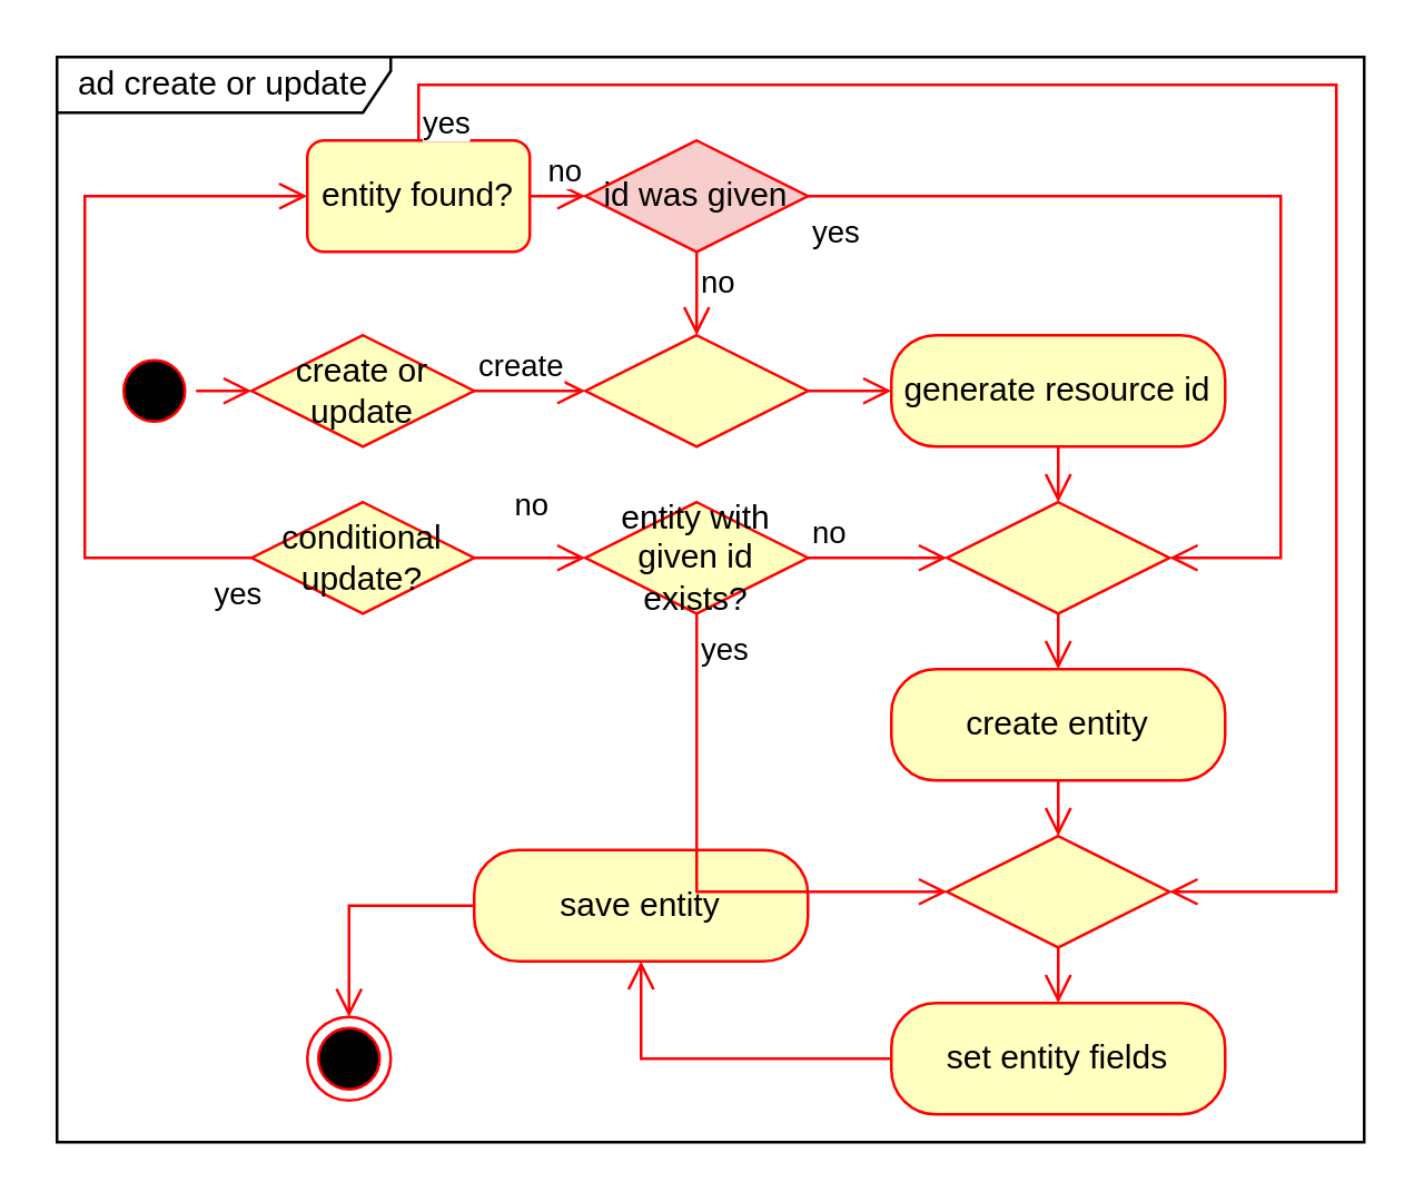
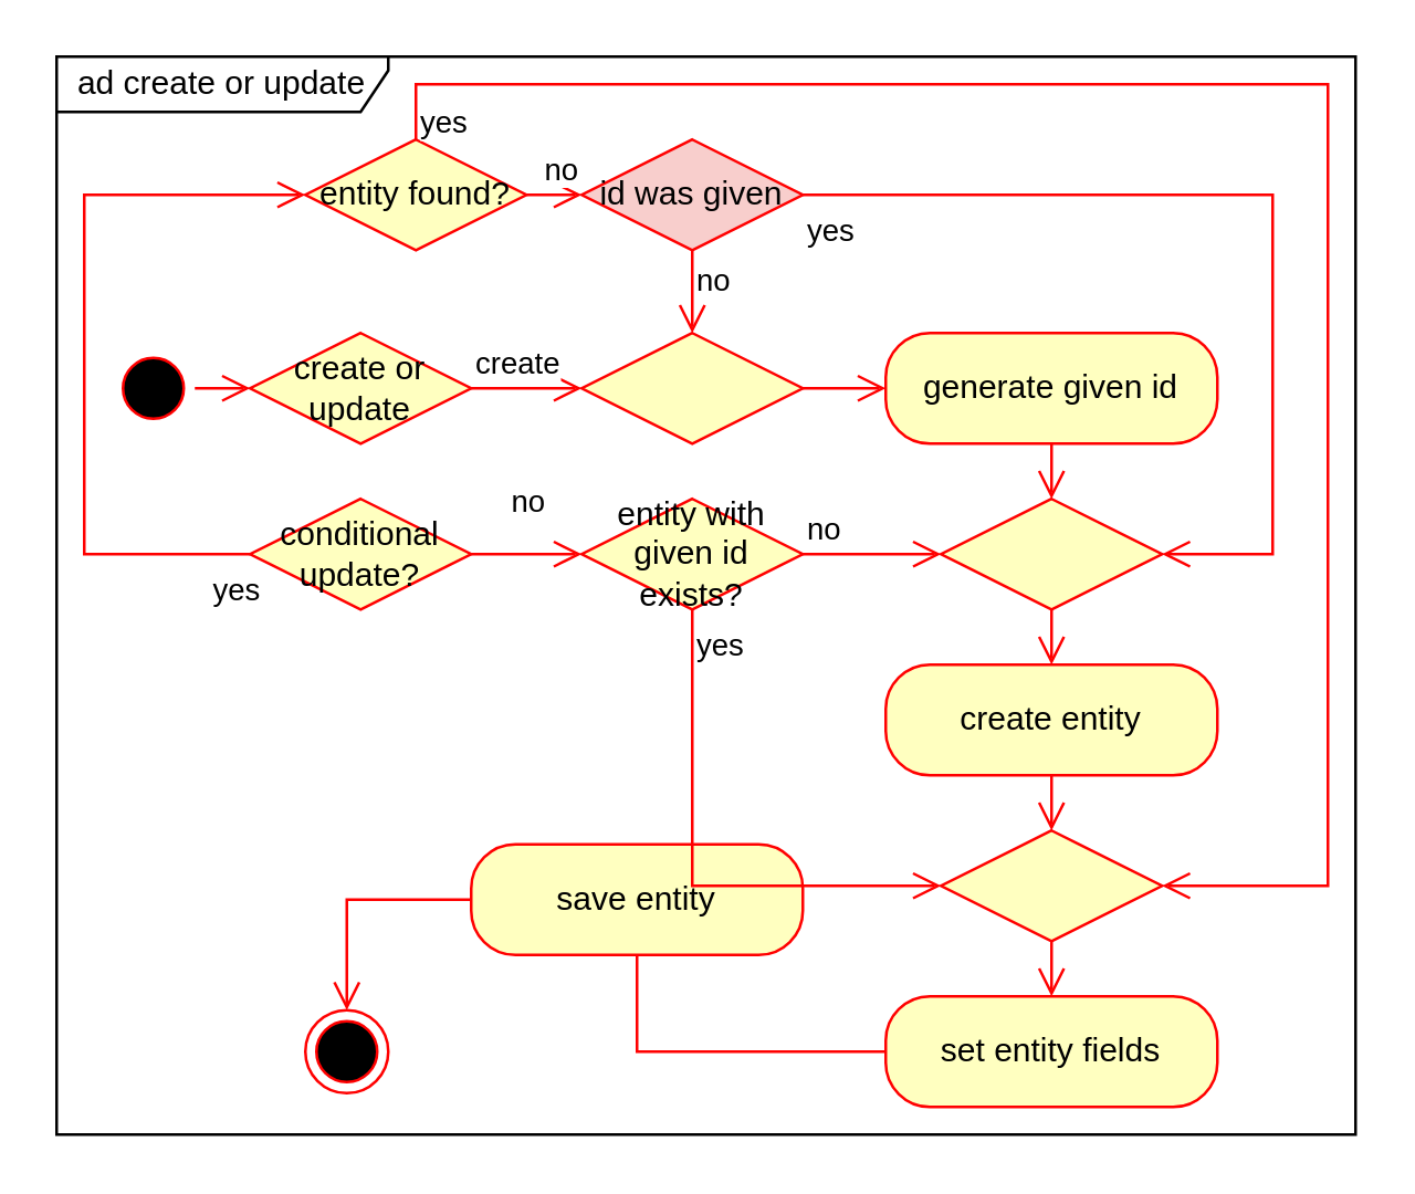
  <mxCell id="0" />
  <mxCell id="1" parent="0" />
  <mxCell id="2" value="ad create or update" style="shape=umlFrame;whiteSpace=wrap;html=1;width=120;height=20;" vertex="1" parent="1"><mxGeometry x="20" y="20" width="470" height="390" as="geometry" /></mxCell>
  <mxCell id="3" value="" style="ellipse;html=1;shape=startState;fillColor=#000000;strokeColor=#ff0000;" vertex="1" parent="1"><mxGeometry x="40" y="125" width="30" height="30" as="geometry" /></mxCell>
  <mxCell id="4" value="" style="edgeStyle=orthogonalEdgeStyle;html=1;verticalAlign=bottom;endArrow=open;endSize=8;strokeColor=#ff0000;rounded=0;" edge="1" source="3" parent="1" target="5"><mxGeometry relative="1" as="geometry"><mxPoint x="125" y="110" as="targetPoint" /></mxGeometry></mxCell>
  <mxCell id="5" value="create or update" style="rhombus;whiteSpace=wrap;html=1;fillColor=#ffffc0;strokeColor=#ff0000;" vertex="1" parent="1"><mxGeometry x="90" y="120" width="80" height="40" as="geometry" /></mxCell>
  <mxCell id="6" value="create" style="edgeStyle=orthogonalEdgeStyle;html=1;align=left;verticalAlign=bottom;endArrow=open;endSize=8;strokeColor=#ff0000;rounded=0;" edge="1" source="5" parent="1" target="9"><mxGeometry x="-1" relative="1" as="geometry"><mxPoint x="270" y="140" as="targetPoint" /></mxGeometry></mxCell>
- <mxCell id="7" value="generate resource id" style="rounded=1;whiteSpace=wrap;html=1;arcSize=40;fontColor=#000000;fillColor=#ffffc0;strokeColor=#ff0000;" vertex="1" parent="1"><mxGeometry x="320" y="120" width="120" height="40" as="geometry" /></mxCell>
+ <mxCell id="7" value="generate given id" style="rounded=1;whiteSpace=wrap;html=1;arcSize=40;fontColor=#000000;fillColor=#ffffc0;strokeColor=#ff0000;" vertex="1" parent="1"><mxGeometry x="320" y="120" width="120" height="40" as="geometry" /></mxCell>
  <mxCell id="8" value="" style="edgeStyle=orthogonalEdgeStyle;html=1;verticalAlign=bottom;endArrow=open;endSize=8;strokeColor=#ff0000;rounded=0;" edge="1" source="7" parent="1" target="13"><mxGeometry relative="1" as="geometry"><mxPoint x="490" y="140" as="targetPoint" /></mxGeometry></mxCell>
  <mxCell id="9" value="" style="rhombus;whiteSpace=wrap;html=1;fillColor=#ffffc0;strokeColor=#ff0000;" vertex="1" parent="1"><mxGeometry x="210" y="120" width="80" height="40" as="geometry" /></mxCell>
  <mxCell id="10" value="" style="edgeStyle=orthogonalEdgeStyle;html=1;align=left;verticalAlign=bottom;endArrow=open;endSize=8;strokeColor=#ff0000;rounded=0;" edge="1" source="9" parent="1" target="7"><mxGeometry x="-1" relative="1" as="geometry"><mxPoint x="350" y="330" as="targetPoint" /></mxGeometry></mxCell>
  <mxCell id="11" value="create entity" style="rounded=1;whiteSpace=wrap;html=1;arcSize=40;fontColor=#000000;fillColor=#ffffc0;strokeColor=#ff0000;" vertex="1" parent="1"><mxGeometry x="320" y="240" width="120" height="40" as="geometry" /></mxCell>
  <mxCell id="12" value="" style="edgeStyle=orthogonalEdgeStyle;html=1;verticalAlign=bottom;endArrow=open;endSize=8;strokeColor=#ff0000;rounded=0;" edge="1" source="11" parent="1" target="17"><mxGeometry relative="1" as="geometry"><mxPoint x="460" y="430" as="targetPoint" /></mxGeometry></mxCell>
  <mxCell id="13" value="" style="rhombus;whiteSpace=wrap;html=1;fillColor=#ffffc0;strokeColor=#ff0000;" vertex="1" parent="1"><mxGeometry x="340" y="180" width="80" height="40" as="geometry" /></mxCell>
  <mxCell id="14" value="" style="edgeStyle=orthogonalEdgeStyle;html=1;align=left;verticalAlign=bottom;endArrow=open;endSize=8;strokeColor=#ff0000;rounded=0;" edge="1" source="13" parent="1" target="11"><mxGeometry x="-1" relative="1" as="geometry"><mxPoint x="550" y="230" as="targetPoint" /></mxGeometry></mxCell>
  <mxCell id="15" value="set entity fields" style="rounded=1;whiteSpace=wrap;html=1;arcSize=40;fontColor=#000000;fillColor=#ffffc0;strokeColor=#ff0000;" vertex="1" parent="1"><mxGeometry x="320" y="360" width="120" height="40" as="geometry" /></mxCell>
- <mxCell id="16" value="" style="edgeStyle=orthogonalEdgeStyle;html=1;verticalAlign=bottom;endArrow=open;endSize=8;strokeColor=#ff0000;rounded=0;" edge="1" source="15" parent="1" target="19"><mxGeometry relative="1" as="geometry"><mxPoint x="610" y="380" as="targetPoint" /></mxGeometry></mxCell>
+ <mxCell id="16" value="" style="edgeStyle=orthogonalEdgeStyle;html=1;verticalAlign=bottom;endArrow=none;endSize=8;strokeColor=#ff0000;rounded=0;" edge="1" source="15" parent="1" target="19"><mxGeometry relative="1" as="geometry"><mxPoint x="610" y="380" as="targetPoint" /></mxGeometry></mxCell>
  <mxCell id="17" value="" style="rhombus;whiteSpace=wrap;html=1;fillColor=#ffffc0;strokeColor=#ff0000;" vertex="1" parent="1"><mxGeometry x="340" y="300" width="80" height="40" as="geometry" /></mxCell>
  <mxCell id="18" value="" style="edgeStyle=orthogonalEdgeStyle;html=1;align=left;verticalAlign=bottom;endArrow=open;endSize=8;strokeColor=#ff0000;rounded=0;" edge="1" source="17" parent="1" target="15"><mxGeometry x="-1" relative="1" as="geometry"><mxPoint x="420" y="380" as="targetPoint" /></mxGeometry></mxCell>
  <mxCell id="19" value="save entity" style="rounded=1;whiteSpace=wrap;html=1;arcSize=40;fontColor=#000000;fillColor=#ffffc0;strokeColor=#ff0000;" vertex="1" parent="1"><mxGeometry x="170" y="305" width="120" height="40" as="geometry" /></mxCell>
  <mxCell id="20" value="" style="edgeStyle=orthogonalEdgeStyle;html=1;verticalAlign=bottom;endArrow=open;endSize=8;strokeColor=#ff0000;rounded=0;" edge="1" source="19" parent="1" target="21"><mxGeometry relative="1" as="geometry"><mxPoint x="140" y="470" as="targetPoint" /></mxGeometry></mxCell>
  <mxCell id="21" value="" style="ellipse;html=1;shape=endState;fillColor=#000000;strokeColor=#ff0000;" vertex="1" parent="1"><mxGeometry x="110" y="365" width="30" height="30" as="geometry" /></mxCell>
  <mxCell id="22" value="conditional update?" style="rhombus;whiteSpace=wrap;html=1;fillColor=#ffffc0;strokeColor=#ff0000;" vertex="1" parent="1"><mxGeometry x="90" y="180" width="80" height="40" as="geometry" /></mxCell>
  <mxCell id="23" value="no" style="edgeStyle=orthogonalEdgeStyle;html=1;align=left;verticalAlign=bottom;endArrow=open;endSize=8;strokeColor=#ff0000;rounded=0;" edge="1" source="22" parent="1" target="25"><mxGeometry x="-0.333" y="10" relative="1" as="geometry"><mxPoint x="130" y="280" as="targetPoint" /><mxPoint as="offset" /></mxGeometry></mxCell>
  <mxCell id="24" value="yes" style="edgeStyle=orthogonalEdgeStyle;html=1;align=left;verticalAlign=top;endArrow=open;endSize=8;strokeColor=#ff0000;rounded=0;" edge="1" source="22" parent="1" target="28"><mxGeometry x="-0.889" relative="1" as="geometry"><mxPoint x="20" y="330" as="targetPoint" /><Array as="points"><mxPoint x="30" y="200" /><mxPoint x="30" y="70" /></Array><mxPoint as="offset" /></mxGeometry></mxCell>
  <mxCell id="25" value="entity with given id exists?" style="rhombus;whiteSpace=wrap;html=1;fillColor=#ffffc0;strokeColor=#ff0000;" vertex="1" parent="1"><mxGeometry x="210" y="180" width="80" height="40" as="geometry" /></mxCell>
  <mxCell id="26" value="no" style="edgeStyle=orthogonalEdgeStyle;html=1;align=left;verticalAlign=bottom;endArrow=open;endSize=8;strokeColor=#ff0000;rounded=0;" edge="1" source="25" parent="1" target="13"><mxGeometry x="-1" relative="1" as="geometry"><mxPoint x="260" y="310" as="targetPoint" /><Array as="points"><mxPoint x="280" y="200" /><mxPoint x="280" y="200" /></Array></mxGeometry></mxCell>
  <mxCell id="27" value="yes" style="edgeStyle=orthogonalEdgeStyle;html=1;align=left;verticalAlign=top;endArrow=open;endSize=8;strokeColor=#ff0000;rounded=0;" edge="1" source="25" parent="1" target="17"><mxGeometry x="-1" relative="1" as="geometry"><mxPoint x="70" y="340" as="targetPoint" /><Array as="points"><mxPoint x="250" y="320" /></Array></mxGeometry></mxCell>
- <mxCell id="28" value="entity found?" style="whiteSpace=wrap;html=1;fillColor=#ffffc0;strokeColor=#ff0000;rounded=1;" vertex="1" parent="1"><mxGeometry x="110" y="50" width="80" height="40" as="geometry" /></mxCell>
+ <mxCell id="28" value="entity found?" style="rhombus;whiteSpace=wrap;html=1;fillColor=#ffffc0;strokeColor=#ff0000;" vertex="1" parent="1"><mxGeometry x="110" y="50" width="80" height="40" as="geometry" /></mxCell>
  <mxCell id="29" value="no" style="edgeStyle=orthogonalEdgeStyle;html=1;align=left;verticalAlign=bottom;endArrow=open;endSize=8;strokeColor=#ff0000;rounded=0;" edge="1" source="28" parent="1" target="31"><mxGeometry x="-0.5" relative="1" as="geometry"><mxPoint x="50" y="30" as="targetPoint" /><mxPoint as="offset" /></mxGeometry></mxCell>
  <mxCell id="30" value="yes" style="edgeStyle=orthogonalEdgeStyle;html=1;align=left;verticalAlign=top;endArrow=open;endSize=8;strokeColor=#ff0000;rounded=0;" edge="1" source="28" parent="1" target="17"><mxGeometry x="-0.946" relative="1" as="geometry"><mxPoint x="-90" y="110" as="targetPoint" /><Array as="points"><mxPoint y="30" x="150" /><mxPoint x="480" y="30" /><mxPoint x="480" y="320" /></Array><mxPoint as="offset" /></mxGeometry></mxCell>
  <mxCell id="31" value="id was given" style="rhombus;whiteSpace=wrap;html=1;fillColor=#f8cecc;strokeColor=#ff0000;" vertex="1" parent="1"><mxGeometry x="210" y="50" width="80" height="40" as="geometry" /></mxCell>
  <mxCell id="32" value="no" style="edgeStyle=orthogonalEdgeStyle;html=1;align=left;verticalAlign=bottom;endArrow=open;endSize=8;strokeColor=#ff0000;rounded=0;" edge="1" source="31" parent="1" target="9"><mxGeometry x="0.333" relative="1" as="geometry"><mxPoint x="295" y="10" as="targetPoint" /><mxPoint as="offset" /></mxGeometry></mxCell>
  <mxCell id="33" value="yes" style="edgeStyle=orthogonalEdgeStyle;html=1;align=left;verticalAlign=top;endArrow=open;endSize=8;strokeColor=#ff0000;rounded=0;" edge="1" source="31" parent="1" target="13"><mxGeometry x="-1" relative="1" as="geometry"><mxPoint x="155" y="90" as="targetPoint" /><Array as="points"><mxPoint x="460" y="70" /><mxPoint x="460" y="200" /></Array><mxPoint as="offset" /></mxGeometry></mxCell>
